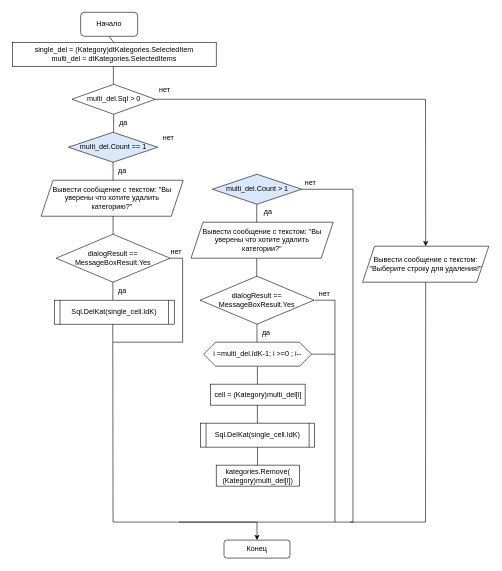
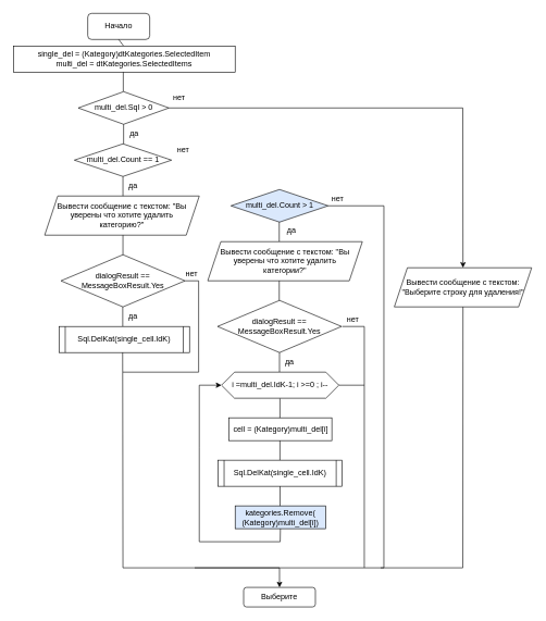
  <mxCell id="0" />
  <mxCell id="1" parent="0" />
  <mxCell id="2" value="Начало" style="rounded=1;whiteSpace=wrap;html=1;" parent="1" vertex="1"><mxGeometry x="134" y="20" width="95" height="40" as="geometry" /></mxCell>
  <mxCell id="3" value="" style="endArrow=none;html=1;rounded=0;entryX=0.5;entryY=1;entryDx=0;entryDy=0;" parent="1" target="2" edge="1"><mxGeometry width="50" height="50" relative="1" as="geometry"><mxPoint x="189" y="70" as="sourcePoint" /><mxPoint x="215" y="150" as="targetPoint" /></mxGeometry></mxCell>
  <mxCell id="4" value="single_del = (Kategory)dtKategories.SelectedItem&lt;br&gt;multi_del = dtKategories.SelectedItems" style="rounded=0;whiteSpace=wrap;html=1;" parent="1" vertex="1"><mxGeometry x="20" y="70" width="340" height="40" as="geometry" /></mxCell>
  <mxCell id="5" value="" style="endArrow=none;html=1;rounded=0;entryX=0.5;entryY=1;entryDx=0;entryDy=0;" parent="1" edge="1"><mxGeometry width="50" height="50" relative="1" as="geometry"><mxPoint x="188.5" y="140" as="sourcePoint" /><mxPoint x="188.5" y="110" as="targetPoint" /></mxGeometry></mxCell>
  <mxCell id="6" value="multi_del.Sql &amp;gt; 0" style="rhombus;whiteSpace=wrap;html=1;" parent="1" vertex="1"><mxGeometry x="119.5" y="140" width="139" height="50" as="geometry" /></mxCell>
- <mxCell id="7" value="Конец" style="rounded=1;whiteSpace=wrap;html=1;" parent="1" vertex="1"><mxGeometry x="373" y="900" width="110" height="30" as="geometry" /></mxCell>
+ <mxCell id="7" value="Выберите" style="rounded=1;whiteSpace=wrap;html=1;" parent="1" vertex="1"><mxGeometry x="373" y="900" width="110" height="30" as="geometry" /></mxCell>
  <mxCell id="8" value="" style="endArrow=classic;html=1;rounded=0;exitX=1;exitY=0.5;exitDx=0;exitDy=0;entryX=0.5;entryY=0;entryDx=0;entryDy=0;" parent="1" source="6" target="26" edge="1"><mxGeometry width="50" height="50" relative="1" as="geometry"><mxPoint x="274" y="300" as="sourcePoint" /><mxPoint x="535" y="220" as="targetPoint" /><Array as="points"><mxPoint x="709" y="165" /></Array></mxGeometry></mxCell>
  <mxCell id="9" value="нет" style="text;html=1;align=center;verticalAlign=middle;resizable=0;points=[];autosize=1;strokeColor=none;fillColor=none;" parent="1" vertex="1"><mxGeometry x="258.5" y="140" width="30" height="20" as="geometry" /></mxCell>
  <mxCell id="10" value="да" style="text;html=1;align=center;verticalAlign=middle;resizable=0;points=[];autosize=1;strokeColor=none;fillColor=none;" parent="1" vertex="1"><mxGeometry x="188" y="275" width="30" height="20" as="geometry" /></mxCell>
- <mxCell id="11" value="multi_del.Count == 1" style="rhombus;whiteSpace=wrap;html=1;fillColor=#dae8fc;" parent="1" vertex="1"><mxGeometry x="113.5" y="220" width="149" height="50" as="geometry" /></mxCell>
+ <mxCell id="11" value="multi_del.Count == 1" style="rhombus;whiteSpace=wrap;html=1;" parent="1" vertex="1"><mxGeometry x="113.5" y="220" width="149" height="50" as="geometry" /></mxCell>
  <mxCell id="12" value="" style="endArrow=none;html=1;rounded=0;entryX=0.5;entryY=1;entryDx=0;entryDy=0;" parent="1" edge="1"><mxGeometry width="50" height="50" relative="1" as="geometry"><mxPoint x="189" y="220" as="sourcePoint" /><mxPoint x="189" y="190" as="targetPoint" /></mxGeometry></mxCell>
  <mxCell id="13" value="Вывести сообщение с текстом: &quot;Вы уверены что хотите удалить &lt;br&gt;категорию?&quot;" style="shape=parallelogram;perimeter=parallelogramPerimeter;whiteSpace=wrap;html=1;fixedSize=1;" parent="1" vertex="1"><mxGeometry x="68" y="300" width="237" height="60" as="geometry" /></mxCell>
  <mxCell id="14" value="" style="endArrow=none;html=1;rounded=0;entryX=0.5;entryY=1;entryDx=0;entryDy=0;" parent="1" edge="1"><mxGeometry width="50" height="50" relative="1" as="geometry"><mxPoint x="188" y="300" as="sourcePoint" /><mxPoint x="188" y="270" as="targetPoint" /></mxGeometry></mxCell>
  <mxCell id="15" value="нет" style="text;html=1;align=center;verticalAlign=middle;resizable=0;points=[];autosize=1;strokeColor=none;fillColor=none;" parent="1" vertex="1"><mxGeometry x="264.5" y="220" width="30" height="20" as="geometry" /></mxCell>
  <mxCell id="16" value="да" style="text;html=1;align=center;verticalAlign=middle;resizable=0;points=[];autosize=1;strokeColor=none;fillColor=none;" parent="1" vertex="1"><mxGeometry x="190" y="194" width="30" height="20" as="geometry" /></mxCell>
  <mxCell id="17" value="dialogResult == MessageBoxResult.Yes" style="rhombus;whiteSpace=wrap;html=1;" parent="1" vertex="1"><mxGeometry x="93" y="390" width="190" height="80" as="geometry" /></mxCell>
  <mxCell id="18" value="" style="endArrow=none;html=1;rounded=0;entryX=0.5;entryY=1;entryDx=0;entryDy=0;" parent="1" edge="1"><mxGeometry width="50" height="50" relative="1" as="geometry"><mxPoint x="188" y="390" as="sourcePoint" /><mxPoint x="188" y="360" as="targetPoint" /></mxGeometry></mxCell>
  <mxCell id="19" value="да" style="text;html=1;align=center;verticalAlign=middle;resizable=0;points=[];autosize=1;strokeColor=none;fillColor=none;" parent="1" vertex="1"><mxGeometry x="188" y="474" width="30" height="20" as="geometry" /></mxCell>
  <mxCell id="20" value="" style="endArrow=none;html=1;rounded=0;entryX=0.5;entryY=1;entryDx=0;entryDy=0;" parent="1" edge="1"><mxGeometry width="50" height="50" relative="1" as="geometry"><mxPoint x="187.66" y="500" as="sourcePoint" /><mxPoint x="187.66" y="470" as="targetPoint" /></mxGeometry></mxCell>
  <mxCell id="21" value="" style="group" parent="1" vertex="1" connectable="0"><mxGeometry x="90" y="500" width="200" height="40" as="geometry" /></mxCell>
  <mxCell id="22" value="Sql.DelKat(single_cell.IdK)" style="rounded=0;whiteSpace=wrap;html=1;" parent="21" vertex="1"><mxGeometry width="200" height="40" as="geometry" /></mxCell>
  <mxCell id="23" value="" style="endArrow=none;html=1;rounded=0;" parent="21" edge="1"><mxGeometry width="50" height="50" relative="1" as="geometry"><mxPoint x="9.524" y="40" as="sourcePoint" /><mxPoint x="9.524" as="targetPoint" /></mxGeometry></mxCell>
  <mxCell id="24" value="" style="endArrow=none;html=1;rounded=0;" parent="21" edge="1"><mxGeometry width="50" height="50" relative="1" as="geometry"><mxPoint x="190.476" y="40" as="sourcePoint" /><mxPoint x="190.476" as="targetPoint" /></mxGeometry></mxCell>
  <mxCell id="25" value="" style="endArrow=none;html=1;rounded=0;entryX=0.5;entryY=1;entryDx=0;entryDy=0;startArrow=classic;startFill=1;" parent="1" edge="1"><mxGeometry width="50" height="50" relative="1" as="geometry"><mxPoint x="428" y="900" as="sourcePoint" /><mxPoint x="187.5" y="540" as="targetPoint" /><Array as="points"><mxPoint x="428" y="870" /><mxPoint x="188" y="870" /></Array></mxGeometry></mxCell>
  <mxCell id="26" value="Вывести сообщение с текстом: &lt;br&gt;&quot;Выберите строку для удаления!&quot;" style="shape=parallelogram;perimeter=parallelogramPerimeter;whiteSpace=wrap;html=1;fixedSize=1;" parent="1" vertex="1"><mxGeometry x="604" y="410" width="210.5" height="60" as="geometry" /></mxCell>
  <mxCell id="27" value="multi_del.Count &amp;gt; 1" style="rhombus;whiteSpace=wrap;html=1;fillColor=#dae8fc;" parent="1" vertex="1"><mxGeometry x="353.5" y="290" width="149" height="50" as="geometry" /></mxCell>
  <mxCell id="28" value="" style="endArrow=none;html=1;rounded=0;entryX=0.5;entryY=1;entryDx=0;entryDy=0;" parent="1" edge="1"><mxGeometry width="50" height="50" relative="1" as="geometry"><mxPoint x="427.58" y="370" as="sourcePoint" /><mxPoint x="427.58" y="340" as="targetPoint" /></mxGeometry></mxCell>
  <mxCell id="29" value="Вывести сообщение с текстом: &quot;Вы уверены что хотите удалить &lt;br&gt;категории?&quot;" style="shape=parallelogram;perimeter=parallelogramPerimeter;whiteSpace=wrap;html=1;fixedSize=1;" parent="1" vertex="1"><mxGeometry x="318" y="370" width="237" height="60" as="geometry" /></mxCell>
  <mxCell id="30" value="нет" style="text;html=1;align=center;verticalAlign=middle;resizable=0;points=[];autosize=1;strokeColor=none;fillColor=none;" parent="1" vertex="1"><mxGeometry x="278" y="410" width="30" height="20" as="geometry" /></mxCell>
  <mxCell id="31" value="dialogResult == MessageBoxResult.Yes" style="rhombus;whiteSpace=wrap;html=1;" parent="1" vertex="1"><mxGeometry x="333" y="460" width="190" height="80" as="geometry" /></mxCell>
  <mxCell id="32" value="" style="endArrow=none;html=1;rounded=0;entryX=0.5;entryY=1;entryDx=0;entryDy=0;" parent="1" edge="1"><mxGeometry width="50" height="50" relative="1" as="geometry"><mxPoint x="427.58" y="460" as="sourcePoint" /><mxPoint x="427.58" y="430" as="targetPoint" /></mxGeometry></mxCell>
  <mxCell id="33" value="да" style="text;html=1;align=center;verticalAlign=middle;resizable=0;points=[];autosize=1;strokeColor=none;fillColor=none;" parent="1" vertex="1"><mxGeometry x="428.34" y="544" width="30" height="20" as="geometry" /></mxCell>
  <mxCell id="34" value="" style="endArrow=none;html=1;rounded=0;entryX=0.5;entryY=1;entryDx=0;entryDy=0;" parent="1" edge="1"><mxGeometry width="50" height="50" relative="1" as="geometry"><mxPoint x="428" y="570" as="sourcePoint" /><mxPoint x="428" y="540" as="targetPoint" /></mxGeometry></mxCell>
  <mxCell id="35" value="cell = (Kategory)multi_del[i]" style="rounded=0;whiteSpace=wrap;html=1;" parent="1" vertex="1"><mxGeometry x="350.5" y="640" width="157.74" height="35" as="geometry" /></mxCell>
  <mxCell id="36" value="" style="endArrow=none;html=1;rounded=0;entryX=0.5;entryY=1;entryDx=0;entryDy=0;" parent="1" edge="1"><mxGeometry width="50" height="50" relative="1" as="geometry"><mxPoint x="428.66" y="640" as="sourcePoint" /><mxPoint x="428.66" y="610" as="targetPoint" /></mxGeometry></mxCell>
+ <mxCell id="37" value="" style="endArrow=none;html=1;rounded=0;exitX=0;exitY=0.5;exitDx=0;exitDy=0;startArrow=classic;startFill=1;entryX=0.5;entryY=1;entryDx=0;entryDy=0;" parent="1" source="38" target="44" edge="1"><mxGeometry width="50" height="50" relative="1" as="geometry"><mxPoint x="285" y="695" as="sourcePoint" /><mxPoint x="318" y="820" as="targetPoint" /><Array as="points"><mxPoint x="305" y="590" /><mxPoint x="305" y="685" /><mxPoint x="305" y="830" /><mxPoint x="429" y="830" /></Array></mxGeometry></mxCell>
  <mxCell id="38" value="&lt;span&gt;i =&lt;/span&gt;multi_del.IdK-1&lt;span&gt;; i &amp;gt;=0 ; i--&lt;/span&gt;" style="shape=hexagon;perimeter=hexagonPerimeter2;whiteSpace=wrap;html=1;fixedSize=1;" parent="1" vertex="1"><mxGeometry x="339.01" y="570" width="180" height="40" as="geometry" /></mxCell>
  <mxCell id="39" value="" style="endArrow=none;html=1;rounded=0;entryX=0.5;entryY=1;entryDx=0;entryDy=0;" parent="1" edge="1"><mxGeometry width="50" height="50" relative="1" as="geometry"><mxPoint x="428.66" y="705" as="sourcePoint" /><mxPoint x="428.66" y="675" as="targetPoint" /></mxGeometry></mxCell>
  <mxCell id="40" value="" style="group" parent="1" vertex="1" connectable="0"><mxGeometry x="334" y="705" width="190" height="40" as="geometry" /></mxCell>
  <mxCell id="41" value="Sql.DelKat(single_cell.IdK)" style="rounded=0;whiteSpace=wrap;html=1;" parent="40" vertex="1"><mxGeometry width="190" height="40" as="geometry" /></mxCell>
  <mxCell id="42" value="" style="endArrow=none;html=1;rounded=0;" parent="40" edge="1"><mxGeometry width="50" height="50" relative="1" as="geometry"><mxPoint x="9.048" y="40" as="sourcePoint" /><mxPoint x="9.048" as="targetPoint" /></mxGeometry></mxCell>
  <mxCell id="43" value="" style="endArrow=none;html=1;rounded=0;" parent="40" edge="1"><mxGeometry width="50" height="50" relative="1" as="geometry"><mxPoint x="180.952" y="40" as="sourcePoint" /><mxPoint x="180.952" as="targetPoint" /></mxGeometry></mxCell>
- <mxCell id="44" value="kategories.Remove(&lt;br&gt;(Kategory)multi_del[i])" style="rounded=0;whiteSpace=wrap;html=1;" parent="1" vertex="1"><mxGeometry x="360" y="775" width="138.74" height="35" as="geometry" /></mxCell>
+ <mxCell id="44" value="kategories.Remove(&lt;br&gt;(Kategory)multi_del[i])" style="rounded=0;whiteSpace=wrap;html=1;fillColor=#dae8fc;" parent="1" vertex="1"><mxGeometry x="360" y="775" width="138.74" height="35" as="geometry" /></mxCell>
  <mxCell id="45" value="" style="endArrow=none;html=1;rounded=0;entryX=0.5;entryY=1;entryDx=0;entryDy=0;" parent="1" edge="1"><mxGeometry width="50" height="50" relative="1" as="geometry"><mxPoint x="428.83" y="775" as="sourcePoint" /><mxPoint x="428.83" y="745" as="targetPoint" /></mxGeometry></mxCell>
  <mxCell id="46" value="" style="endArrow=none;html=1;rounded=0;" parent="1" edge="1"><mxGeometry width="50" height="50" relative="1" as="geometry"><mxPoint x="524" y="500" as="sourcePoint" /><mxPoint x="298" y="870" as="targetPoint" /><Array as="points"><mxPoint x="558" y="500" /><mxPoint x="558" y="870" /></Array></mxGeometry></mxCell>
  <mxCell id="47" value="" style="endArrow=none;html=1;rounded=0;entryX=0.5;entryY=1;entryDx=0;entryDy=0;" parent="1" edge="1"><mxGeometry width="50" height="50" relative="1" as="geometry"><mxPoint x="558" y="590" as="sourcePoint" /><mxPoint x="519.01" y="590" as="targetPoint" /></mxGeometry></mxCell>
  <mxCell id="48" value="" style="endArrow=none;html=1;rounded=0;exitX=1;exitY=0.5;exitDx=0;exitDy=0;" parent="1" source="27" edge="1"><mxGeometry width="50" height="50" relative="1" as="geometry"><mxPoint x="509" y="315" as="sourcePoint" /><mxPoint x="558" y="870" as="targetPoint" /><Array as="points"><mxPoint x="588" y="315" /><mxPoint x="588" y="870" /></Array></mxGeometry></mxCell>
  <mxCell id="49" value="нет" style="text;html=1;align=center;verticalAlign=middle;resizable=0;points=[];autosize=1;strokeColor=none;fillColor=none;" parent="1" vertex="1"><mxGeometry x="525" y="480" width="30" height="20" as="geometry" /></mxCell>
  <mxCell id="50" value="нет" style="text;html=1;align=center;verticalAlign=middle;resizable=0;points=[];autosize=1;strokeColor=none;fillColor=none;" parent="1" vertex="1"><mxGeometry x="501.76" y="295" width="30" height="20" as="geometry" /></mxCell>
  <mxCell id="51" value="да" style="text;html=1;align=center;verticalAlign=middle;resizable=0;points=[];autosize=1;strokeColor=none;fillColor=none;" parent="1" vertex="1"><mxGeometry x="431" y="343" width="30" height="20" as="geometry" /></mxCell>
  <mxCell id="52" value="" style="endArrow=none;html=1;rounded=0;exitX=1;exitY=0.5;exitDx=0;exitDy=0;" parent="1" source="17" edge="1"><mxGeometry width="50" height="50" relative="1" as="geometry"><mxPoint x="534" y="510" as="sourcePoint" /><mxPoint x="188" y="570" as="targetPoint" /><Array as="points"><mxPoint x="304" y="430" /><mxPoint x="304" y="570" /></Array></mxGeometry></mxCell>
  <mxCell id="53" value="" style="endArrow=none;html=1;rounded=0;entryX=0.5;entryY=1;entryDx=0;entryDy=0;" parent="1" target="26" edge="1"><mxGeometry width="50" height="50" relative="1" as="geometry"><mxPoint x="709" y="870" as="sourcePoint" /><mxPoint x="704" y="490" as="targetPoint" /></mxGeometry></mxCell>
  <mxCell id="54" value="" style="endArrow=none;html=1;rounded=0;" parent="1" edge="1"><mxGeometry width="50" height="50" relative="1" as="geometry"><mxPoint x="583" y="870" as="sourcePoint" /><mxPoint x="709" y="870" as="targetPoint" /></mxGeometry></mxCell>
